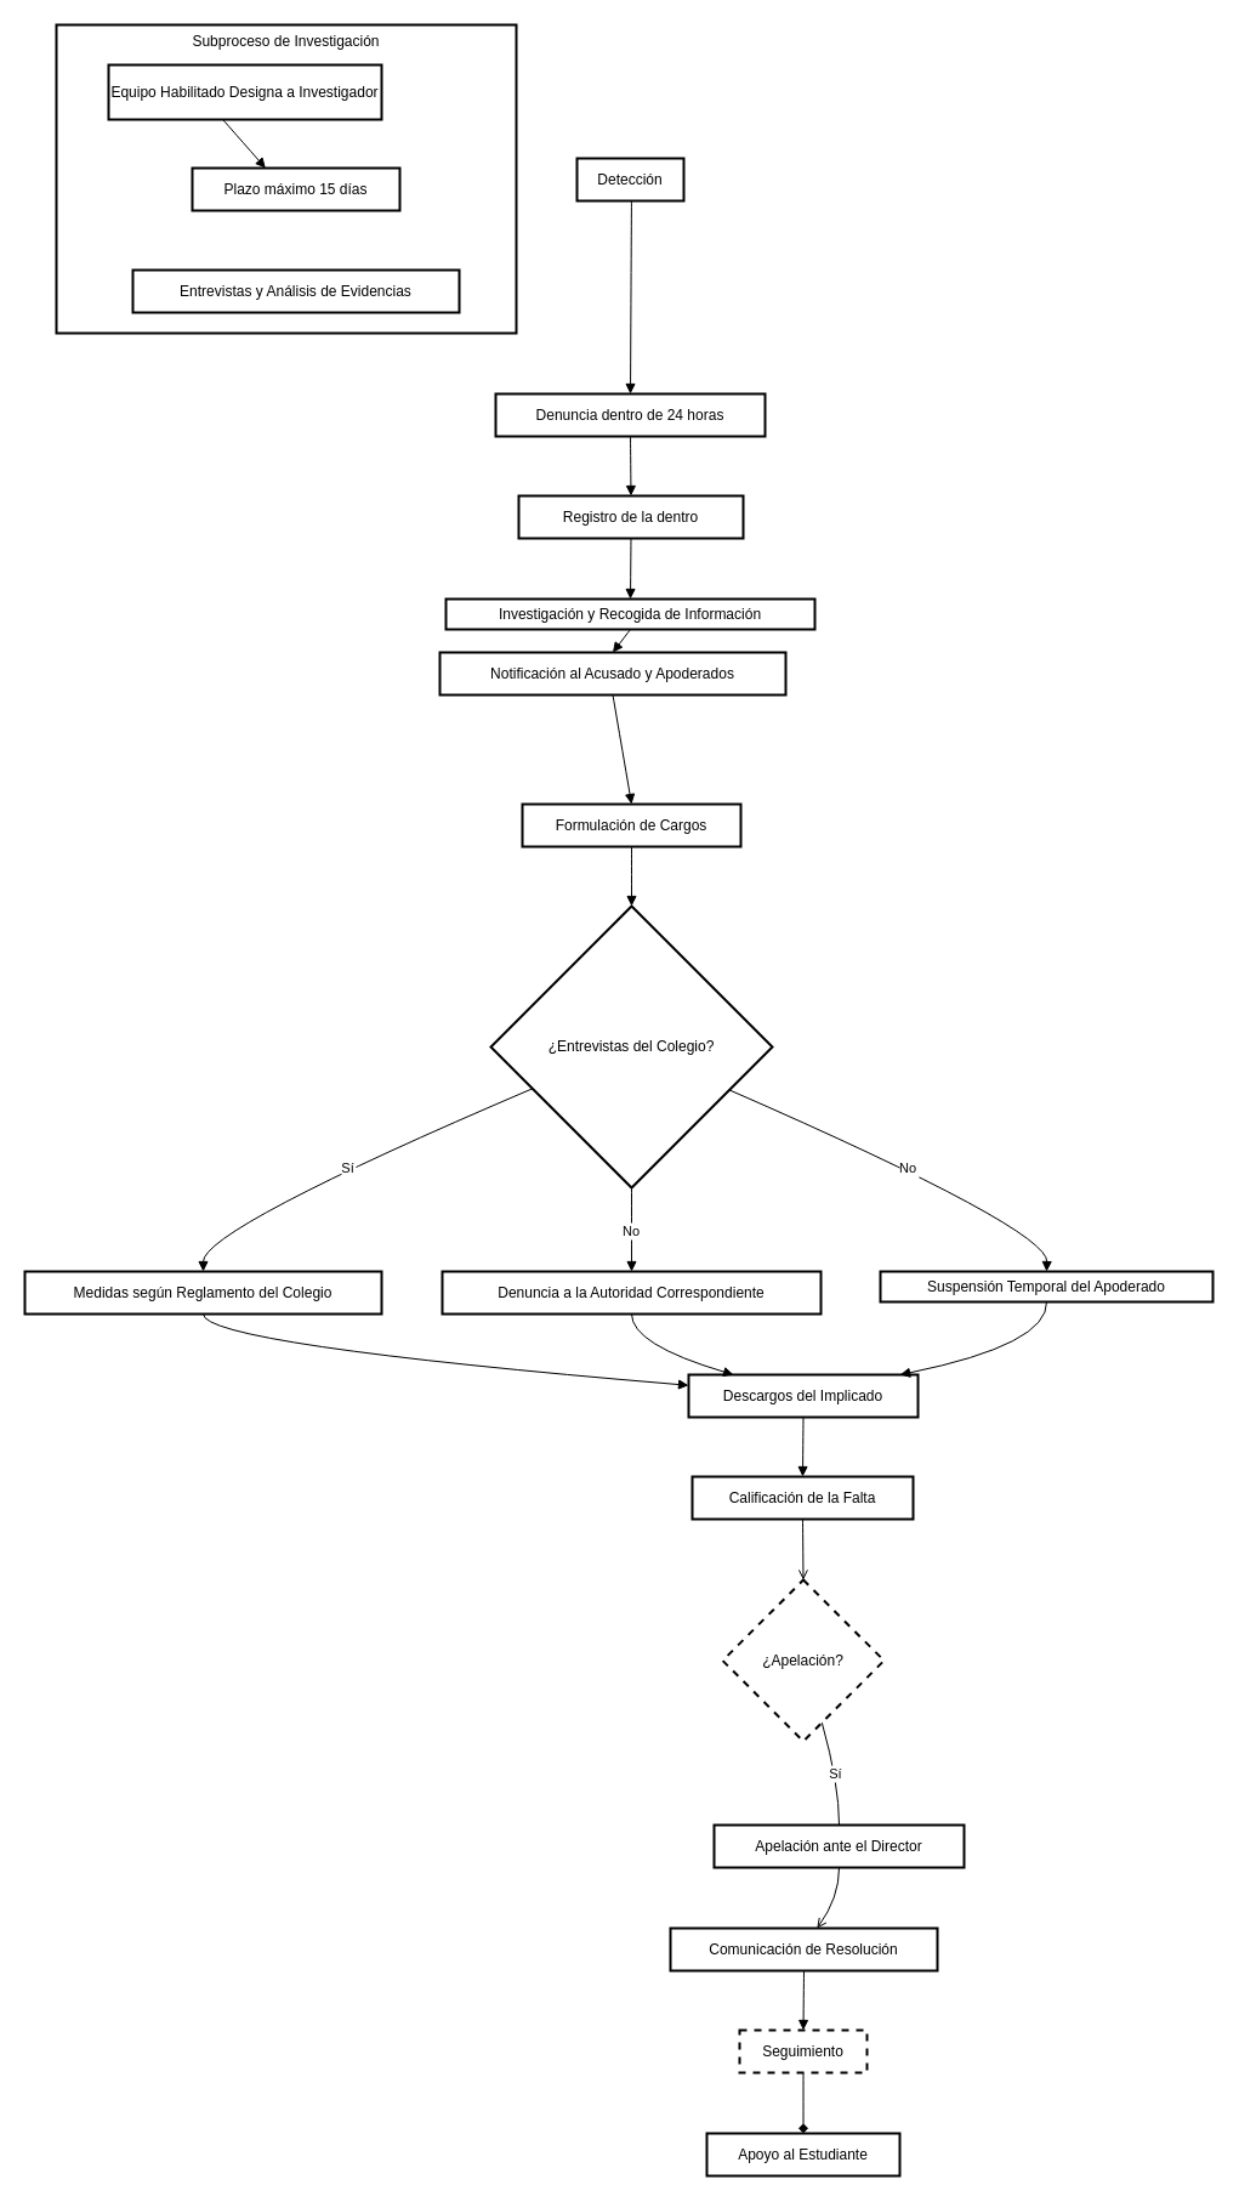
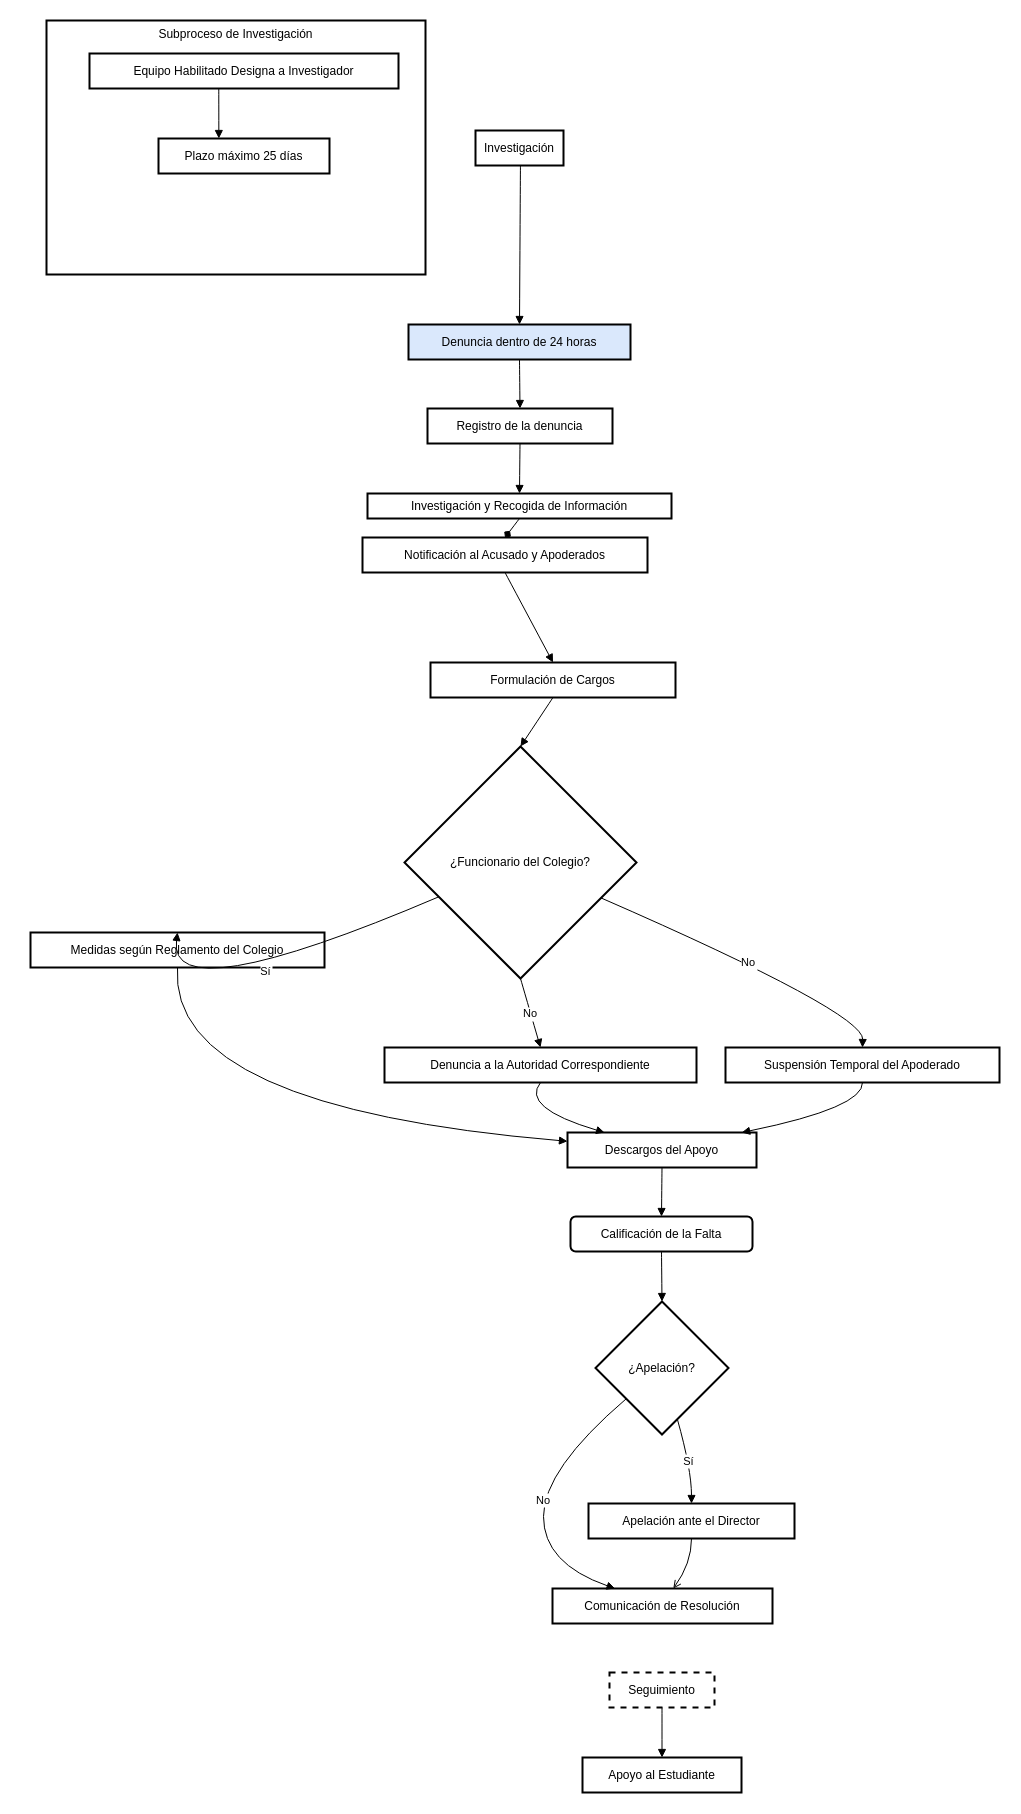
  <mxCell id="0" />
  <mxCell id="1" parent="0" />
  <mxCell id="2" value="Subproceso de Investigación" style="whiteSpace=wrap;strokeWidth=2;verticalAlign=top;" vertex="1" parent="1"><mxGeometry x="46" y="20" width="379" height="254" as="geometry" /></mxCell>
- <mxCell id="3" value="Equipo Habilitado Designa a Investigador" style="whiteSpace=wrap;strokeWidth=2;" vertex="1" parent="2"><mxGeometry x="43" y="33" width="225" height="45" as="geometry" /></mxCell>
- <mxCell id="4" value="Plazo máximo 15 días" style="whiteSpace=wrap;strokeWidth=2;" vertex="1" parent="2"><mxGeometry x="112" y="118" width="171" height="35" as="geometry" /></mxCell>
- <mxCell id="5" value="Entrevistas y Análisis de Evidencias" style="whiteSpace=wrap;strokeWidth=2;" vertex="1" parent="2"><mxGeometry x="63" y="202" width="269" height="35" as="geometry" /></mxCell>
+ <mxCell id="3" value="Equipo Habilitado Designa a Investigador" style="whiteSpace=wrap;strokeWidth=2;" vertex="1" parent="2"><mxGeometry x="43" y="33" width="309" height="35" as="geometry" /></mxCell>
+ <mxCell id="4" value="Plazo máximo 25 días" style="whiteSpace=wrap;strokeWidth=2;" vertex="1" parent="2"><mxGeometry x="112" y="118" width="171" height="35" as="geometry" /></mxCell>
  <mxCell id="6" value="" style="curved=1;startArrow=none;endArrow=block;exitX=0.42;exitY=0.99;entryX=0.35;entryY=-0.01;rounded=0;" edge="1" parent="2" source="3" target="4"><mxGeometry relative="1" as="geometry"><Array as="points" /></mxGeometry></mxCell>
- <mxCell id="7" value="Detección" style="whiteSpace=wrap;strokeWidth=2;" vertex="1" parent="1"><mxGeometry x="475" y="130" width="88" height="35" as="geometry" /></mxCell>
- <mxCell id="8" value="Denuncia dentro de 24 horas" style="whiteSpace=wrap;strokeWidth=2;" vertex="1" parent="1"><mxGeometry x="408" y="324" width="222" height="35" as="geometry" /></mxCell>
- <mxCell id="9" value="Registro de la dentro" style="whiteSpace=wrap;strokeWidth=2;" vertex="1" parent="1"><mxGeometry x="427" y="408" width="185" height="35" as="geometry" /></mxCell>
+ <mxCell id="7" value="Investigación" style="whiteSpace=wrap;strokeWidth=2;" vertex="1" parent="1"><mxGeometry x="475" y="130" width="88" height="35" as="geometry" /></mxCell>
+ <mxCell id="8" value="Denuncia dentro de 24 horas" style="whiteSpace=wrap;strokeWidth=2;fillColor=#dae8fc;" vertex="1" parent="1"><mxGeometry x="408" y="324" width="222" height="35" as="geometry" /></mxCell>
+ <mxCell id="9" value="Registro de la denuncia" style="whiteSpace=wrap;strokeWidth=2;" vertex="1" parent="1"><mxGeometry x="427" y="408" width="185" height="35" as="geometry" /></mxCell>
  <mxCell id="10" value="Investigación y Recogida de Información" style="whiteSpace=wrap;strokeWidth=2;" vertex="1" parent="1"><mxGeometry x="367" y="493" width="304" height="25" as="geometry" /></mxCell>
  <mxCell id="11" value="Notificación al Acusado y Apoderados" style="whiteSpace=wrap;strokeWidth=2;" vertex="1" parent="1"><mxGeometry x="362" y="537" width="285" height="35" as="geometry" /></mxCell>
- <mxCell id="12" value="Formulación de Cargos" style="whiteSpace=wrap;strokeWidth=2;" vertex="1" parent="1"><mxGeometry x="430" y="662" width="180" height="35" as="geometry" /></mxCell>
- <mxCell id="13" value="¿Entrevistas del Colegio?" style="rhombus;strokeWidth=2;whiteSpace=wrap;" vertex="1" parent="1"><mxGeometry x="404" y="746" width="232" height="232" as="geometry" /></mxCell>
- <mxCell id="14" value="Medidas según Reglamento del Colegio" style="whiteSpace=wrap;strokeWidth=2;" vertex="1" parent="1"><mxGeometry x="20" y="1047" width="294" height="35" as="geometry" /></mxCell>
- <mxCell id="15" value="Denuncia a la Autoridad Correspondiente" style="whiteSpace=wrap;strokeWidth=2;" vertex="1" parent="1"><mxGeometry x="364" y="1047" width="312" height="35" as="geometry" /></mxCell>
- <mxCell id="16" value="Suspensión Temporal del Apoderado" style="whiteSpace=wrap;strokeWidth=2;" vertex="1" parent="1"><mxGeometry x="725" y="1047" width="274" height="25" as="geometry" /></mxCell>
- <mxCell id="17" value="Descargos del Implicado" style="whiteSpace=wrap;strokeWidth=2;" vertex="1" parent="1"><mxGeometry x="567" y="1132" width="189" height="35" as="geometry" /></mxCell>
- <mxCell id="18" value="Calificación de la Falta" style="whiteSpace=wrap;strokeWidth=2;" vertex="1" parent="1"><mxGeometry x="570" y="1216" width="182" height="35" as="geometry" /></mxCell>
- <mxCell id="19" value="¿Apelación?" style="rhombus;strokeWidth=2;whiteSpace=wrap;dashed=1;" vertex="1" parent="1"><mxGeometry x="595" y="1301" width="133" height="133" as="geometry" /></mxCell>
+ <mxCell id="12" value="Formulación de Cargos" style="whiteSpace=wrap;strokeWidth=2;" vertex="1" parent="1"><mxGeometry x="430" y="662" width="245" height="35" as="geometry" /></mxCell>
+ <mxCell id="13" value="¿Funcionario del Colegio?" style="rhombus;strokeWidth=2;whiteSpace=wrap;" vertex="1" parent="1"><mxGeometry x="404" y="746" width="232" height="232" as="geometry" /></mxCell>
+ <mxCell id="14" value="Medidas según Reglamento del Colegio" style="whiteSpace=wrap;strokeWidth=2;" vertex="1" parent="1"><mxGeometry x="30" y="932" width="294" height="35" as="geometry" /></mxCell>
+ <mxCell id="15" value="Denuncia a la Autoridad Correspondiente" style="whiteSpace=wrap;strokeWidth=2;" vertex="1" parent="1"><mxGeometry x="384" y="1047" width="312" height="35" as="geometry" /></mxCell>
+ <mxCell id="16" value="Suspensión Temporal del Apoderado" style="whiteSpace=wrap;strokeWidth=2;" vertex="1" parent="1"><mxGeometry x="725" y="1047" width="274" height="35" as="geometry" /></mxCell>
+ <mxCell id="17" value="Descargos del Apoyo" style="whiteSpace=wrap;strokeWidth=2;" vertex="1" parent="1"><mxGeometry x="567" y="1132" width="189" height="35" as="geometry" /></mxCell>
+ <mxCell id="18" value="Calificación de la Falta" style="whiteSpace=wrap;strokeWidth=2;rounded=1;" vertex="1" parent="1"><mxGeometry x="570" y="1216" width="182" height="35" as="geometry" /></mxCell>
+ <mxCell id="19" value="¿Apelación?" style="rhombus;strokeWidth=2;whiteSpace=wrap;" vertex="1" parent="1"><mxGeometry x="595" y="1301" width="133" height="133" as="geometry" /></mxCell>
  <mxCell id="20" value="Apelación ante el Director" style="whiteSpace=wrap;strokeWidth=2;" vertex="1" parent="1"><mxGeometry x="588" y="1503" width="206" height="35" as="geometry" /></mxCell>
  <mxCell id="21" value="Comunicación de Resolución" style="whiteSpace=wrap;strokeWidth=2;" vertex="1" parent="1"><mxGeometry x="552" y="1588" width="220" height="35" as="geometry" /></mxCell>
  <mxCell id="22" value="Seguimiento" style="whiteSpace=wrap;strokeWidth=2;dashed=1;" vertex="1" parent="1"><mxGeometry x="609" y="1672" width="105" height="35" as="geometry" /></mxCell>
  <mxCell id="23" value="Apoyo al Estudiante" style="whiteSpace=wrap;strokeWidth=2;" vertex="1" parent="1"><mxGeometry x="582" y="1757" width="159" height="35" as="geometry" /></mxCell>
  <mxCell id="24" value="" style="curved=1;startArrow=none;endArrow=block;exitX=0.51;exitY=0.97;entryX=0.5;entryY=-0.01;rounded=0;" edge="1" parent="1" source="7" target="8"><mxGeometry relative="1" as="geometry"><Array as="points" /></mxGeometry></mxCell>
  <mxCell id="25" value="" style="curved=1;startArrow=none;endArrow=block;exitX=0.5;exitY=0.97;entryX=0.5;entryY=0;rounded=0;" edge="1" parent="1" source="8" target="9"><mxGeometry relative="1" as="geometry"><Array as="points" /></mxGeometry></mxCell>
  <mxCell id="26" value="" style="curved=1;startArrow=none;endArrow=block;exitX=0.5;exitY=0.99;entryX=0.5;entryY=-0.01;rounded=0;" edge="1" parent="1" source="9" target="10"><mxGeometry relative="1" as="geometry"><Array as="points" /></mxGeometry></mxCell>
- <mxCell id="27" value="" style="curved=1;startArrow=none;endArrow=block;exitX=0.5;exitY=0.97;entryX=0.5;entryY=0;rounded=0;" edge="1" parent="1" source="10" target="11"><mxGeometry relative="1" as="geometry"><Array as="points" /></mxGeometry></mxCell>
+ <mxCell id="27" value="" style="curved=1;startArrow=none;endArrow=diamond;exitX=0.5;exitY=0.97;entryX=0.5;entryY=0;rounded=0;" edge="1" parent="1" source="10" target="11"><mxGeometry relative="1" as="geometry"><Array as="points" /></mxGeometry></mxCell>
  <mxCell id="28" value="" style="curved=1;startArrow=none;endArrow=block;exitX=0.5;exitY=0.99;entryX=0.5;entryY=-0.01;rounded=0;" edge="1" parent="1" source="11" target="12"><mxGeometry relative="1" as="geometry"><Array as="points" /></mxGeometry></mxCell>
  <mxCell id="29" value="" style="curved=1;startArrow=none;endArrow=block;exitX=0.5;exitY=0.97;entryX=0.5;entryY=0;rounded=0;" edge="1" parent="1" source="12" target="13"><mxGeometry relative="1" as="geometry"><Array as="points" /></mxGeometry></mxCell>
  <mxCell id="30" value="Sí" style="curved=1;startArrow=none;endArrow=block;exitX=0;exitY=0.71;entryX=0.5;entryY=0;rounded=0;" edge="1" parent="1" source="13" target="14"><mxGeometry relative="1" as="geometry"><Array as="points"><mxPoint x="167" y="1012" /></Array></mxGeometry></mxCell>
  <mxCell id="31" value="No" style="curved=1;startArrow=none;endArrow=block;exitX=0.5;exitY=1;entryX=0.5;entryY=0;rounded=0;" edge="1" parent="1" source="13" target="15"><mxGeometry relative="1" as="geometry"><Array as="points" /></mxGeometry></mxCell>
  <mxCell id="32" value="No" style="curved=1;startArrow=none;endArrow=block;exitX=1;exitY=0.72;entryX=0.5;entryY=0;rounded=0;" edge="1" parent="1" source="13" target="16"><mxGeometry relative="1" as="geometry"><Array as="points"><mxPoint x="863" y="1012" /></Array></mxGeometry></mxCell>
  <mxCell id="33" value="" style="curved=1;startArrow=none;endArrow=block;exitX=0.5;exitY=0.99;entryX=0;entryY=0.25;rounded=0;" edge="1" parent="1" source="14" target="17"><mxGeometry relative="1" as="geometry"><Array as="points"><mxPoint x="167" y="1107" /></Array></mxGeometry></mxCell>
  <mxCell id="34" value="" style="curved=1;startArrow=none;endArrow=block;exitX=0.5;exitY=0.99;entryX=0.19;entryY=-0.01;rounded=0;" edge="1" parent="1" source="15" target="17"><mxGeometry relative="1" as="geometry"><Array as="points"><mxPoint x="520" y="1107" /></Array></mxGeometry></mxCell>
  <mxCell id="35" value="" style="curved=1;startArrow=none;endArrow=block;exitX=0.5;exitY=0.99;entryX=0.93;entryY=-0.01;rounded=0;" edge="1" parent="1" source="16" target="17"><mxGeometry relative="1" as="geometry"><Array as="points"><mxPoint x="863" y="1107" /></Array></mxGeometry></mxCell>
  <mxCell id="36" value="" style="curved=1;startArrow=none;endArrow=block;exitX=0.5;exitY=0.97;entryX=0.5;entryY=0;rounded=0;" edge="1" parent="1" source="17" target="18"><mxGeometry relative="1" as="geometry"><Array as="points" /></mxGeometry></mxCell>
- <mxCell id="37" value="" style="curved=1;startArrow=none;endArrow=open;exitX=0.5;exitY=0.99;entryX=0.5;entryY=0;rounded=0;" edge="1" parent="1" source="18" target="19"><mxGeometry relative="1" as="geometry"><Array as="points" /></mxGeometry></mxCell>
- <mxCell id="38" value="Sí" style="curved=1;startArrow=none;endArrow=none;exitX=0.65;exitY=1;entryX=0.5;entryY=0.01;rounded=0;" edge="1" parent="1" source="19" target="20"><mxGeometry relative="1" as="geometry"><Array as="points"><mxPoint x="691" y="1469" /></Array></mxGeometry></mxCell>
+ <mxCell id="37" value="" style="curved=1;startArrow=none;endArrow=block;exitX=0.5;exitY=0.99;entryX=0.5;entryY=0;rounded=0;" edge="1" parent="1" source="18" target="19"><mxGeometry relative="1" as="geometry"><Array as="points" /></mxGeometry></mxCell>
+ <mxCell id="38" value="Sí" style="curved=1;startArrow=none;endArrow=block;exitX=0.65;exitY=1;entryX=0.5;entryY=0.01;rounded=0;" edge="1" parent="1" source="19" target="20"><mxGeometry relative="1" as="geometry"><Array as="points"><mxPoint x="691" y="1469" /></Array></mxGeometry></mxCell>
+ <mxCell id="39" value="No" style="curved=1;startArrow=none;endArrow=block;exitX=0;exitY=0.93;entryX=0.28;entryY=-0.01;rounded=0;" edge="1" parent="1" source="19" target="21"><mxGeometry relative="1" as="geometry"><Array as="points"><mxPoint x="543" y="1469" /><mxPoint x="543" y="1563" /></Array></mxGeometry></mxCell>
  <mxCell id="40" value="" style="curved=1;startArrow=none;endArrow=open;exitX=0.5;exitY=0.99;entryX=0.55;entryY=-0.01;rounded=0;" edge="1" parent="1" source="20" target="21"><mxGeometry relative="1" as="geometry"><Array as="points"><mxPoint x="691" y="1563" /></Array></mxGeometry></mxCell>
- <mxCell id="41" value="" style="curved=1;startArrow=none;endArrow=block;exitX=0.5;exitY=0.98;entryX=0.5;entryY=0.01;rounded=0;" edge="1" parent="1" source="21" target="22"><mxGeometry relative="1" as="geometry"><Array as="points" /></mxGeometry></mxCell>
- <mxCell id="42" value="" style="curved=1;startArrow=none;endArrow=diamond;exitX=0.5;exitY=0.99;entryX=0.5;entryY=-0.01;rounded=0;" edge="1" parent="1" source="22" target="23"><mxGeometry relative="1" as="geometry"><Array as="points" /></mxGeometry></mxCell>
+ <mxCell id="42" value="" style="curved=1;startArrow=none;endArrow=block;exitX=0.5;exitY=0.99;entryX=0.5;entryY=-0.01;rounded=0;" edge="1" parent="1" source="22" target="23"><mxGeometry relative="1" as="geometry"><Array as="points" /></mxGeometry></mxCell>
